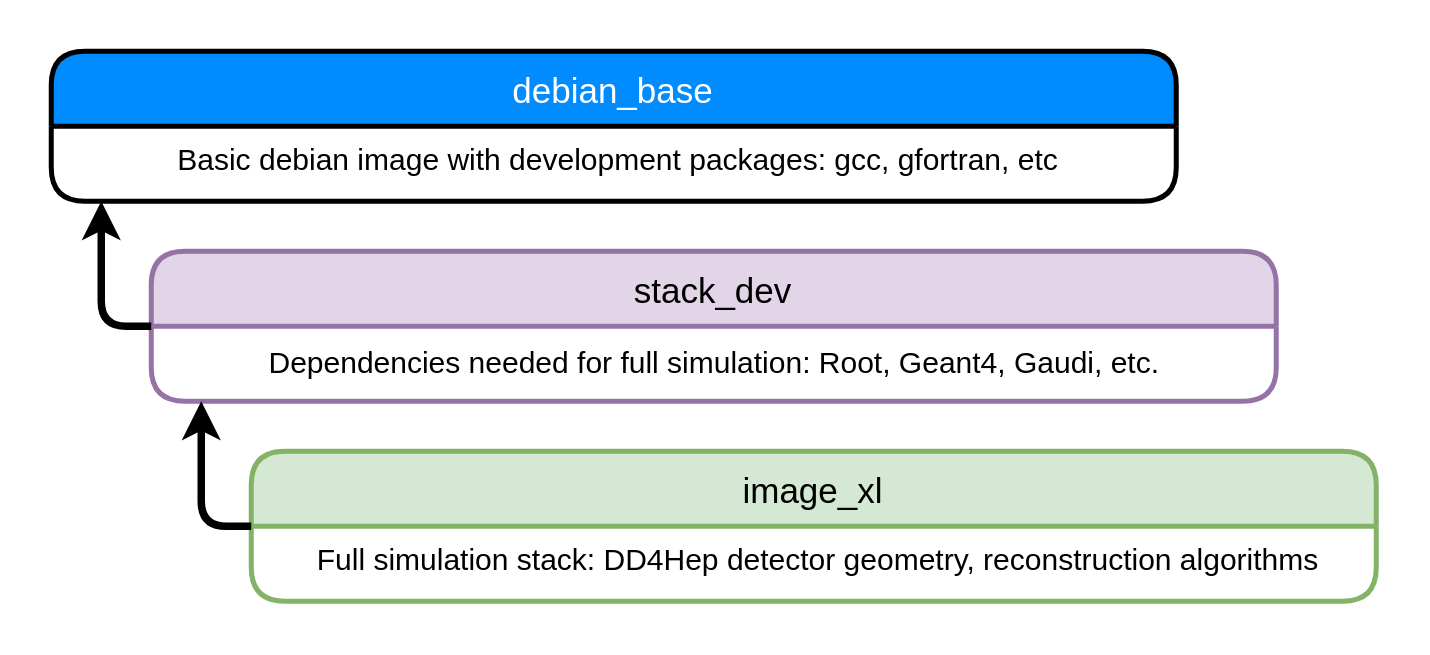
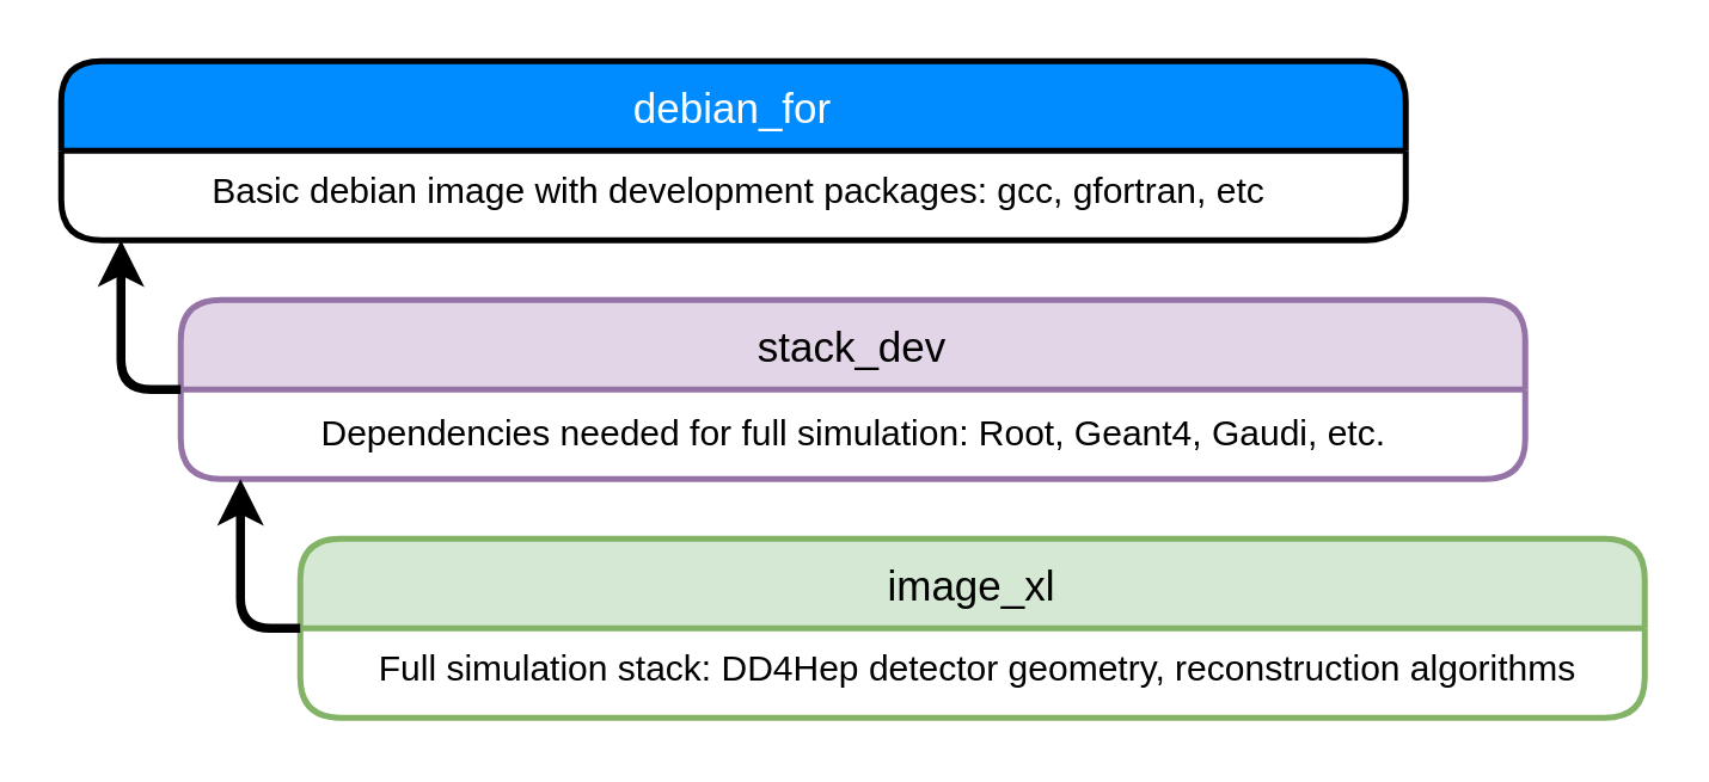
  <mxCell id="0" />
  <mxCell id="1" parent="0" />
- <mxCell id="2" value="debian_base" style="swimlane;childLayout=stackLayout;horizontal=1;startSize=30;horizontalStack=0;fillColor=#008CFF;fontColor=#FFFFFF;rounded=1;fontSize=14;fontStyle=0;strokeWidth=2;resizeParent=0;resizeLast=1;shadow=0;dashed=0;align=center;" parent="1" vertex="1"><mxGeometry x="20" y="20" width="450" height="60" as="geometry" /></mxCell>
+ <mxCell id="2" value="debian_for" style="swimlane;childLayout=stackLayout;horizontal=1;startSize=30;horizontalStack=0;fillColor=#008CFF;fontColor=#FFFFFF;rounded=1;fontSize=14;fontStyle=0;strokeWidth=2;resizeParent=0;resizeLast=1;shadow=0;dashed=0;align=center;" parent="1" vertex="1"><mxGeometry x="20" y="20" width="450" height="60" as="geometry" /></mxCell>
  <mxCell id="3" value="Basic debian image with development packages: gcc, gfortran, etc" style="align=center;strokeColor=none;fillColor=none;spacingLeft=4;fontSize=12;verticalAlign=top;resizable=0;rotatable=0;part=1;" parent="2" vertex="1"><mxGeometry y="30" width="450" height="30" as="geometry" /></mxCell>
  <mxCell id="4" value="stack_dev" style="swimlane;childLayout=stackLayout;horizontal=1;startSize=30;horizontalStack=0;fillColor=#e1d5e7;rounded=1;fontSize=14;fontStyle=0;strokeWidth=2;resizeParent=0;resizeLast=1;shadow=0;dashed=0;align=center;strokeColor=#9673a6;" parent="1" vertex="1"><mxGeometry x="60" y="100" width="450" height="60" as="geometry" /></mxCell>
  <mxCell id="5" value="Dependencies needed for full simulation: Root, Geant4, Gaudi, etc." style="text;html=1;align=center;verticalAlign=middle;resizable=0;points=[];autosize=1;" parent="4" vertex="1"><mxGeometry y="30" width="450" height="30" as="geometry" /></mxCell>
  <mxCell id="6" value="image_xl" style="swimlane;childLayout=stackLayout;horizontal=1;startSize=30;horizontalStack=0;fillColor=#d5e8d4;rounded=1;fontSize=14;fontStyle=0;strokeWidth=2;resizeParent=0;resizeLast=1;shadow=0;dashed=0;align=center;strokeColor=#82b366;" parent="1" vertex="1"><mxGeometry x="100" y="180" width="450" height="60" as="geometry" /></mxCell>
  <mxCell id="7" value="Full simulation stack: DD4Hep detector geometry, reconstruction algorithms" style="align=center;strokeColor=none;fillColor=none;spacingLeft=4;fontSize=12;verticalAlign=top;resizable=0;rotatable=0;part=1;" parent="6" vertex="1"><mxGeometry y="30" width="450" height="30" as="geometry" /></mxCell>
  <mxCell id="8" value="" style="endArrow=classic;html=1;strokeWidth=3;exitX=0;exitY=0.5;exitDx=0;exitDy=0;" parent="1" edge="1"><mxGeometry width="50" height="50" relative="1" as="geometry"><mxPoint x="100" y="210" as="sourcePoint" /><mxPoint x="80" y="160" as="targetPoint" /><Array as="points"><mxPoint x="80" y="210" /></Array></mxGeometry></mxCell>
  <mxCell id="9" value="" style="endArrow=classic;html=1;strokeWidth=3;exitX=0;exitY=0.5;exitDx=0;exitDy=0;" parent="1" edge="1"><mxGeometry width="50" height="50" relative="1" as="geometry"><mxPoint x="60" y="130" as="sourcePoint" /><mxPoint x="40" y="80" as="targetPoint" /><Array as="points"><mxPoint x="40" y="130" /></Array></mxGeometry></mxCell>
